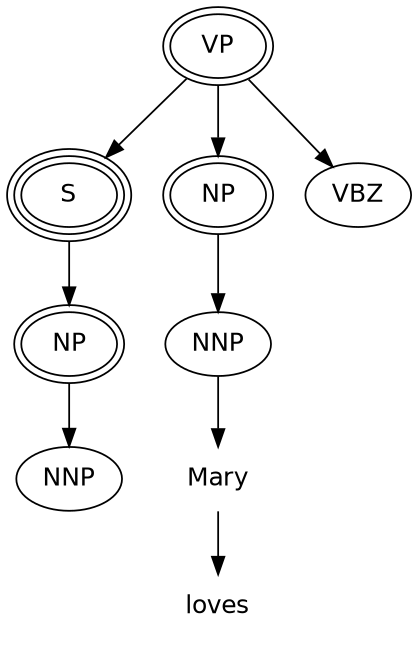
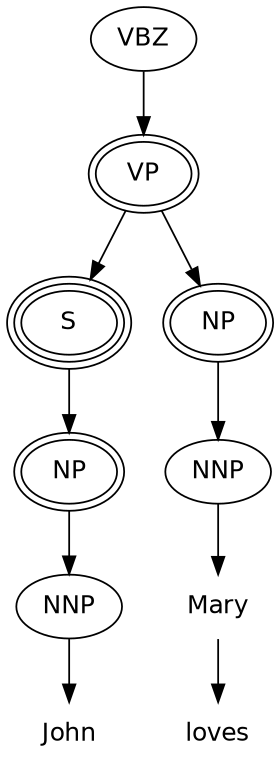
  digraph {
    fontname="DejaVu Sans"
    node [fontname="DejaVu Sans"]
    edge [fontname="DejaVu Sans"]
    S [peripheries=3]
    n2 [label=NP peripheries=2]
    n3 [label=NNP]
    VP [peripheries=2]
    n5 [label=NP peripheries=2]
    VBZ
+   John [shape=plaintext]
    n8 [label=NNP]
    Mary [shape=plaintext]
    loves [shape=plaintext]
    S -> n2
    n2 -> n3
+   n3 -> John
    VP -> S
    VP -> n5
-   VP -> VBZ
+   VBZ -> VP
    n5 -> n8
    n8 -> Mary
    Mary -> loves
  }
